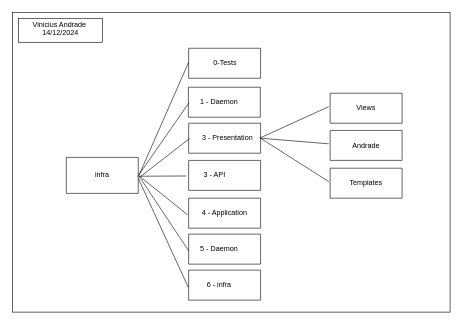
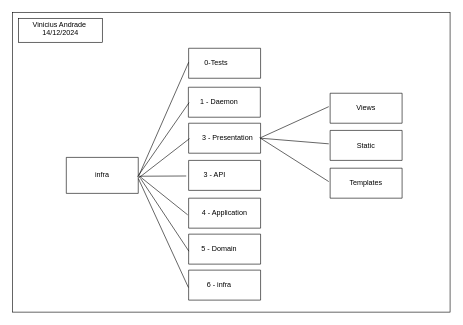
  <mxCell id="0" />
  <mxCell id="1" parent="0" />
  <mxCell id="2" value="" style="rounded=0;whiteSpace=wrap;html=1;" parent="1" vertex="1"><mxGeometry width="730" height="500" as="geometry" x="20" y="20" /></mxCell>
  <mxCell id="3" value="" style="verticalLabelPosition=bottom;verticalAlign=top;html=1;shape=mxgraph.basic.rect;fillColor2=none;strokeWidth=1;size=20;indent=5;" parent="1" vertex="1"><mxGeometry x="110" y="262" width="120" height="60" as="geometry" /></mxCell>
  <mxCell id="4" value="infra" style="text;html=1;align=center;verticalAlign=middle;whiteSpace=wrap;rounded=0;" parent="1" vertex="1"><mxGeometry x="140" y="277" width="60" height="30" as="geometry" /></mxCell>
  <mxCell id="5" value="" style="verticalLabelPosition=bottom;verticalAlign=top;html=1;shape=mxgraph.basic.rect;fillColor2=none;strokeWidth=1;size=20;indent=5;" parent="1" vertex="1"><mxGeometry x="314" y="80" width="120" height="50" as="geometry" /></mxCell>
- <mxCell id="6" value="0-Tests" style="text;html=1;align=center;verticalAlign=middle;whiteSpace=wrap;rounded=0;" parent="1" vertex="1"><mxGeometry x="345" y="90" width="60" height="30" as="geometry" /></mxCell>
+ <mxCell id="6" value="0-Tests" style="text;html=1;align=center;verticalAlign=middle;whiteSpace=wrap;rounded=0;" parent="1" vertex="1"><mxGeometry x="330" y="90" width="60" height="30" as="geometry" /></mxCell>
  <mxCell id="7" value="" style="verticalLabelPosition=bottom;verticalAlign=top;html=1;shape=mxgraph.basic.rect;fillColor2=none;strokeWidth=1;size=20;indent=5;" parent="1" vertex="1"><mxGeometry x="313.6" y="145" width="120" height="50" as="geometry" /></mxCell>
  <mxCell id="8" value="1 - Daemon" style="text;html=1;align=center;verticalAlign=middle;whiteSpace=wrap;rounded=0;" parent="1" vertex="1"><mxGeometry x="330" y="155" width="70" height="30" as="geometry" /></mxCell>
  <mxCell id="9" value="" style="verticalLabelPosition=bottom;verticalAlign=top;html=1;shape=mxgraph.basic.rect;fillColor2=none;strokeWidth=1;size=20;indent=5;" parent="1" vertex="1"><mxGeometry x="314" y="205" width="120" height="50" as="geometry" /></mxCell>
  <mxCell id="10" value="3 - Presentation" style="text;html=1;align=center;verticalAlign=middle;whiteSpace=wrap;rounded=0;" parent="1" vertex="1"><mxGeometry x="334" y="215" width="90" height="30" as="geometry" /></mxCell>
  <mxCell id="11" value="" style="verticalLabelPosition=bottom;verticalAlign=top;html=1;shape=mxgraph.basic.rect;fillColor2=none;strokeWidth=1;size=20;indent=5;" parent="1" vertex="1"><mxGeometry x="314" y="267" width="120" height="50" as="geometry" /></mxCell>
  <mxCell id="12" value="3 - API" style="text;html=1;align=center;verticalAlign=middle;whiteSpace=wrap;rounded=0;" parent="1" vertex="1"><mxGeometry x="325" y="277" width="65" height="30" as="geometry" /></mxCell>
  <mxCell id="13" value="" style="verticalLabelPosition=bottom;verticalAlign=top;html=1;shape=mxgraph.basic.rect;fillColor2=none;strokeWidth=1;size=20;indent=5;" parent="1" vertex="1"><mxGeometry x="314" y="330" width="120" height="50" as="geometry" /></mxCell>
  <mxCell id="14" value="4 - Application" style="text;html=1;align=center;verticalAlign=middle;whiteSpace=wrap;rounded=0;" parent="1" vertex="1"><mxGeometry x="329" y="340" width="90" height="30" as="geometry" /></mxCell>
  <mxCell id="15" value="" style="verticalLabelPosition=bottom;verticalAlign=top;html=1;shape=mxgraph.basic.rect;fillColor2=none;strokeWidth=1;size=20;indent=5;" parent="1" vertex="1"><mxGeometry x="314" y="390" width="120" height="50" as="geometry" /></mxCell>
- <mxCell id="16" value="5 - Daemon" style="text;html=1;align=center;verticalAlign=middle;whiteSpace=wrap;rounded=0;" parent="1" vertex="1"><mxGeometry x="320" y="400" width="90" height="30" as="geometry" /></mxCell>
+ <mxCell id="16" value="5 - Domain" style="text;html=1;align=center;verticalAlign=middle;whiteSpace=wrap;rounded=0;" parent="1" vertex="1"><mxGeometry x="320" y="400" width="90" height="30" as="geometry" /></mxCell>
  <mxCell id="17" value="" style="verticalLabelPosition=bottom;verticalAlign=top;html=1;shape=mxgraph.basic.rect;fillColor2=none;strokeWidth=1;size=20;indent=5;" parent="1" vertex="1"><mxGeometry x="314" y="450" width="120" height="50" as="geometry" /></mxCell>
  <mxCell id="18" value="6 - infra" style="text;html=1;align=center;verticalAlign=middle;whiteSpace=wrap;rounded=0;" parent="1" vertex="1"><mxGeometry x="320" y="460" width="90" height="30" as="geometry" /></mxCell>
  <mxCell id="19" value="" style="endArrow=none;html=1;rounded=0;entryX=0;entryY=0.468;entryDx=0;entryDy=0;entryPerimeter=0;exitX=1.01;exitY=0.497;exitDx=0;exitDy=0;exitPerimeter=0;" parent="1" source="3" target="5" edge="1"><mxGeometry width="50" height="50" relative="1" as="geometry"><mxPoint x="340" y="380" as="sourcePoint" /><mxPoint x="390" y="330" as="targetPoint" /></mxGeometry></mxCell>
  <mxCell id="20" value="" style="endArrow=none;html=1;rounded=0;entryX=0.01;entryY=0.512;entryDx=0;entryDy=0;entryPerimeter=0;exitX=0.99;exitY=0.537;exitDx=0;exitDy=0;exitPerimeter=0;" parent="1" source="3" target="7" edge="1"><mxGeometry width="50" height="50" relative="1" as="geometry"><mxPoint x="340" y="380" as="sourcePoint" /><mxPoint x="390" y="330" as="targetPoint" /></mxGeometry></mxCell>
  <mxCell id="21" value="" style="endArrow=none;html=1;rounded=0;entryX=0.013;entryY=0.512;entryDx=0;entryDy=0;entryPerimeter=0;exitX=1.007;exitY=0.57;exitDx=0;exitDy=0;exitPerimeter=0;" parent="1" source="3" target="9" edge="1"><mxGeometry width="50" height="50" relative="1" as="geometry"><mxPoint x="240" y="290" as="sourcePoint" /><mxPoint x="390" y="330" as="targetPoint" /></mxGeometry></mxCell>
  <mxCell id="22" value="" style="endArrow=none;html=1;rounded=0;exitX=1.01;exitY=0.523;exitDx=0;exitDy=0;exitPerimeter=0;" parent="1" source="3" edge="1"><mxGeometry width="50" height="50" relative="1" as="geometry"><mxPoint x="340" y="380" as="sourcePoint" /><mxPoint x="310" y="293" as="targetPoint" /></mxGeometry></mxCell>
  <mxCell id="23" value="" style="endArrow=none;html=1;rounded=0;exitX=1.017;exitY=0.523;exitDx=0;exitDy=0;exitPerimeter=0;entryX=-0.013;entryY=0.556;entryDx=0;entryDy=0;entryPerimeter=0;" parent="1" source="3" target="13" edge="1"><mxGeometry width="50" height="50" relative="1" as="geometry"><mxPoint x="340" y="380" as="sourcePoint" /><mxPoint x="390" y="330" as="targetPoint" /></mxGeometry></mxCell>
  <mxCell id="24" value="" style="endArrow=none;html=1;rounded=0;entryX=1.031;entryY=0.583;entryDx=0;entryDy=0;entryPerimeter=0;exitX=0.003;exitY=0.567;exitDx=0;exitDy=0;exitPerimeter=0;" parent="1" source="15" target="3" edge="1"><mxGeometry width="50" height="50" relative="1" as="geometry"><mxPoint x="340" y="380" as="sourcePoint" /><mxPoint x="390" y="330" as="targetPoint" /></mxGeometry></mxCell>
  <mxCell id="25" value="" style="endArrow=none;html=1;rounded=0;exitX=1.003;exitY=0.594;exitDx=0;exitDy=0;exitPerimeter=0;entryX=-0.003;entryY=0.58;entryDx=0;entryDy=0;entryPerimeter=0;" parent="1" source="3" target="17" edge="1"><mxGeometry width="50" height="50" relative="1" as="geometry"><mxPoint x="330" y="390" as="sourcePoint" /><mxPoint x="380" y="340" as="targetPoint" /></mxGeometry></mxCell>
  <mxCell id="26" value="" style="verticalLabelPosition=bottom;verticalAlign=top;html=1;shape=mxgraph.basic.rect;fillColor2=none;strokeWidth=1;size=20;indent=5;" parent="1" vertex="1"><mxGeometry x="550" y="155" width="120" height="50" as="geometry" /></mxCell>
  <mxCell id="27" value="" style="endArrow=none;html=1;rounded=0;entryX=1.003;entryY=0.48;entryDx=0;entryDy=0;entryPerimeter=0;exitX=-0.019;exitY=0.447;exitDx=0;exitDy=0;exitPerimeter=0;" parent="1" source="26" target="9" edge="1"><mxGeometry width="50" height="50" relative="1" as="geometry"><mxPoint x="367" y="390" as="sourcePoint" /><mxPoint x="470" y="308" as="targetPoint" /></mxGeometry></mxCell>
  <mxCell id="28" value="" style="verticalLabelPosition=bottom;verticalAlign=top;html=1;shape=mxgraph.basic.rect;fillColor2=none;strokeWidth=1;size=20;indent=5;" parent="1" vertex="1"><mxGeometry x="550" y="217" width="120" height="50" as="geometry" /></mxCell>
  <mxCell id="29" value="" style="endArrow=none;html=1;rounded=0;entryX=1;entryY=0.5;entryDx=0;entryDy=0;entryPerimeter=0;exitX=-0.019;exitY=0.447;exitDx=0;exitDy=0;exitPerimeter=0;" parent="1" source="28" target="9" edge="1"><mxGeometry width="50" height="50" relative="1" as="geometry"><mxPoint x="331" y="435" as="sourcePoint" /><mxPoint x="434" y="353" as="targetPoint" /></mxGeometry></mxCell>
  <mxCell id="30" value="" style="verticalLabelPosition=bottom;verticalAlign=top;html=1;shape=mxgraph.basic.rect;fillColor2=none;strokeWidth=1;size=20;indent=5;" parent="1" vertex="1"><mxGeometry x="550" y="280" width="120" height="50" as="geometry" /></mxCell>
  <mxCell id="31" value="" style="endArrow=none;html=1;rounded=0;entryX=0.986;entryY=0.48;entryDx=0;entryDy=0;entryPerimeter=0;exitX=-0.019;exitY=0.447;exitDx=0;exitDy=0;exitPerimeter=0;" parent="1" source="30" target="9" edge="1"><mxGeometry width="50" height="50" relative="1" as="geometry"><mxPoint x="368" y="515" as="sourcePoint" /><mxPoint x="435" y="354" as="targetPoint" /></mxGeometry></mxCell>
  <mxCell id="32" value="Views" style="text;html=1;align=center;verticalAlign=middle;whiteSpace=wrap;rounded=0;" parent="1" vertex="1"><mxGeometry x="575" y="165" width="70" height="30" as="geometry" /></mxCell>
- <mxCell id="33" value="Andrade" style="text;html=1;align=center;verticalAlign=middle;whiteSpace=wrap;rounded=0;" parent="1" vertex="1"><mxGeometry x="575" y="227" width="70" height="30" as="geometry" /></mxCell>
+ <mxCell id="33" value="Static" style="text;html=1;align=center;verticalAlign=middle;whiteSpace=wrap;rounded=0;" parent="1" vertex="1"><mxGeometry x="575" y="227" width="70" height="30" as="geometry" /></mxCell>
  <mxCell id="34" value="Templates" style="text;html=1;align=center;verticalAlign=middle;whiteSpace=wrap;rounded=0;" parent="1" vertex="1"><mxGeometry x="575" y="290" width="70" height="30" as="geometry" /></mxCell>
  <mxCell id="35" value="" style="rounded=0;whiteSpace=wrap;html=1;" parent="1" vertex="1"><mxGeometry x="30" y="30" width="140" height="40" as="geometry" /></mxCell>
  <mxCell id="36" value="Vinicius Andrade&amp;nbsp; 14/12/2024&lt;div&gt;&lt;br&gt;&lt;/div&gt;" style="text;html=1;align=center;verticalAlign=middle;whiteSpace=wrap;rounded=0;" parent="1" vertex="1"><mxGeometry x="47.5" y="40" width="105" height="30" as="geometry" /></mxCell>
